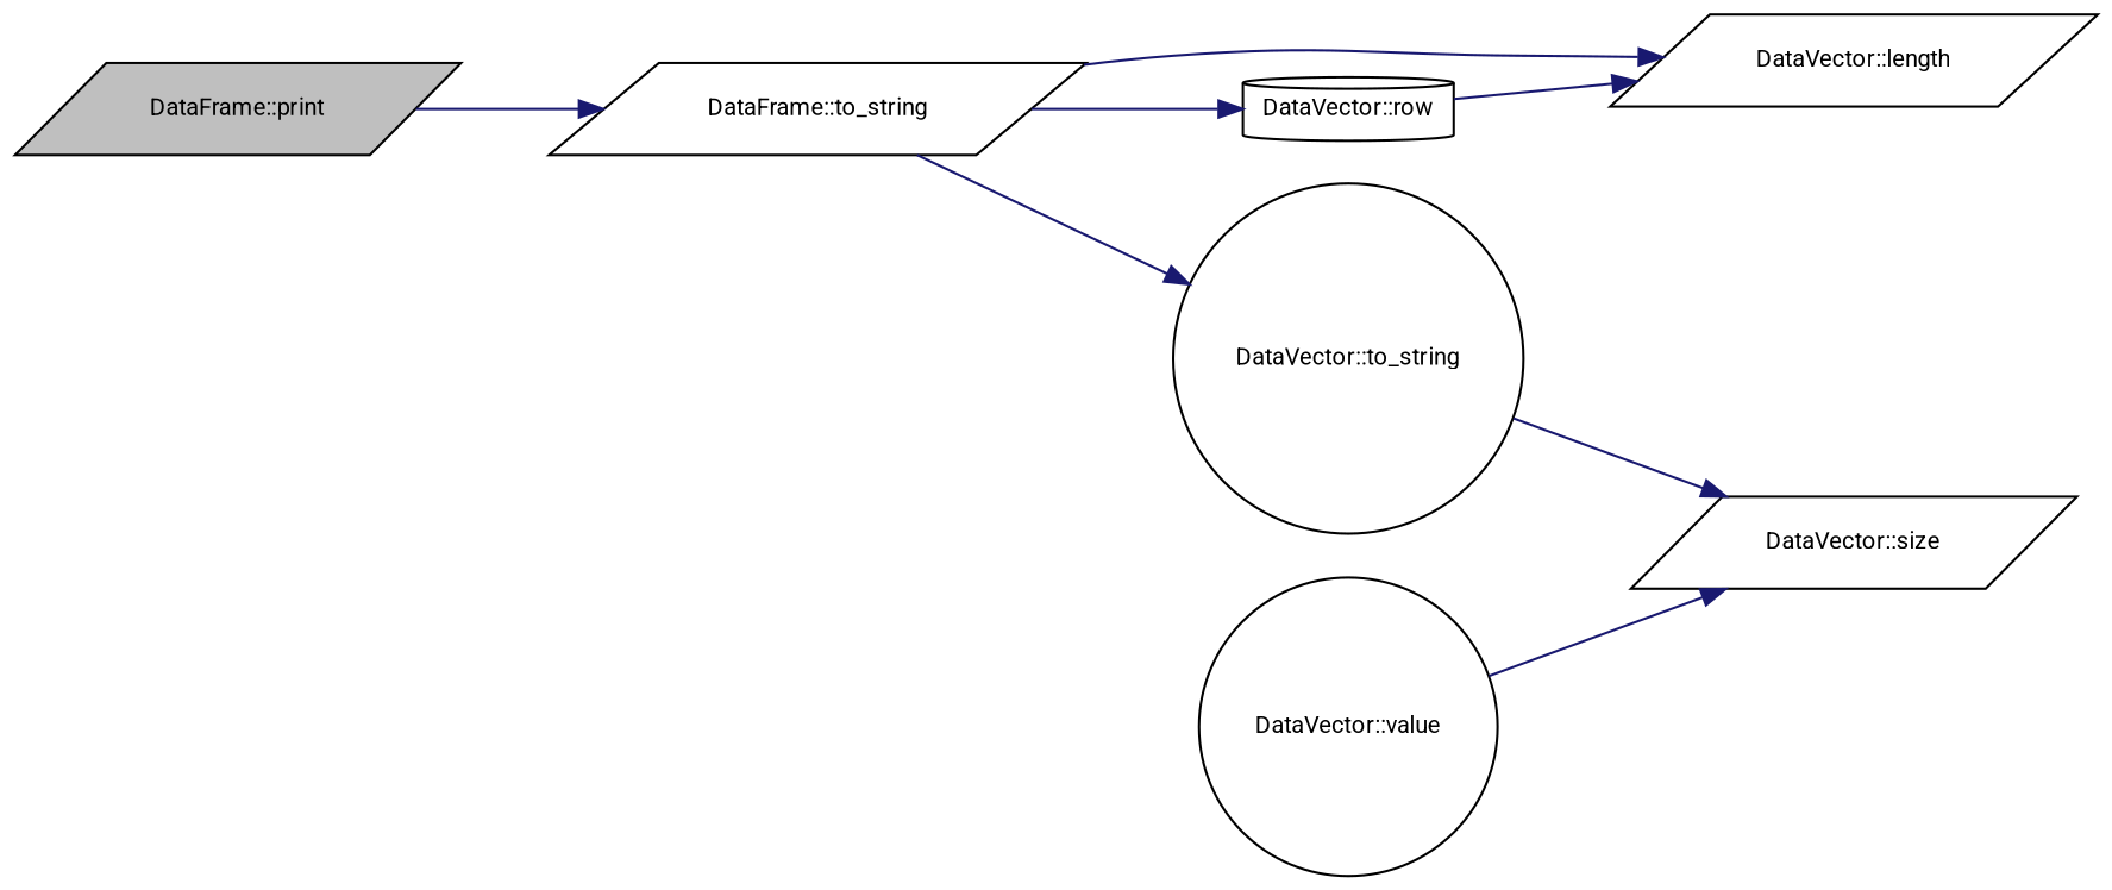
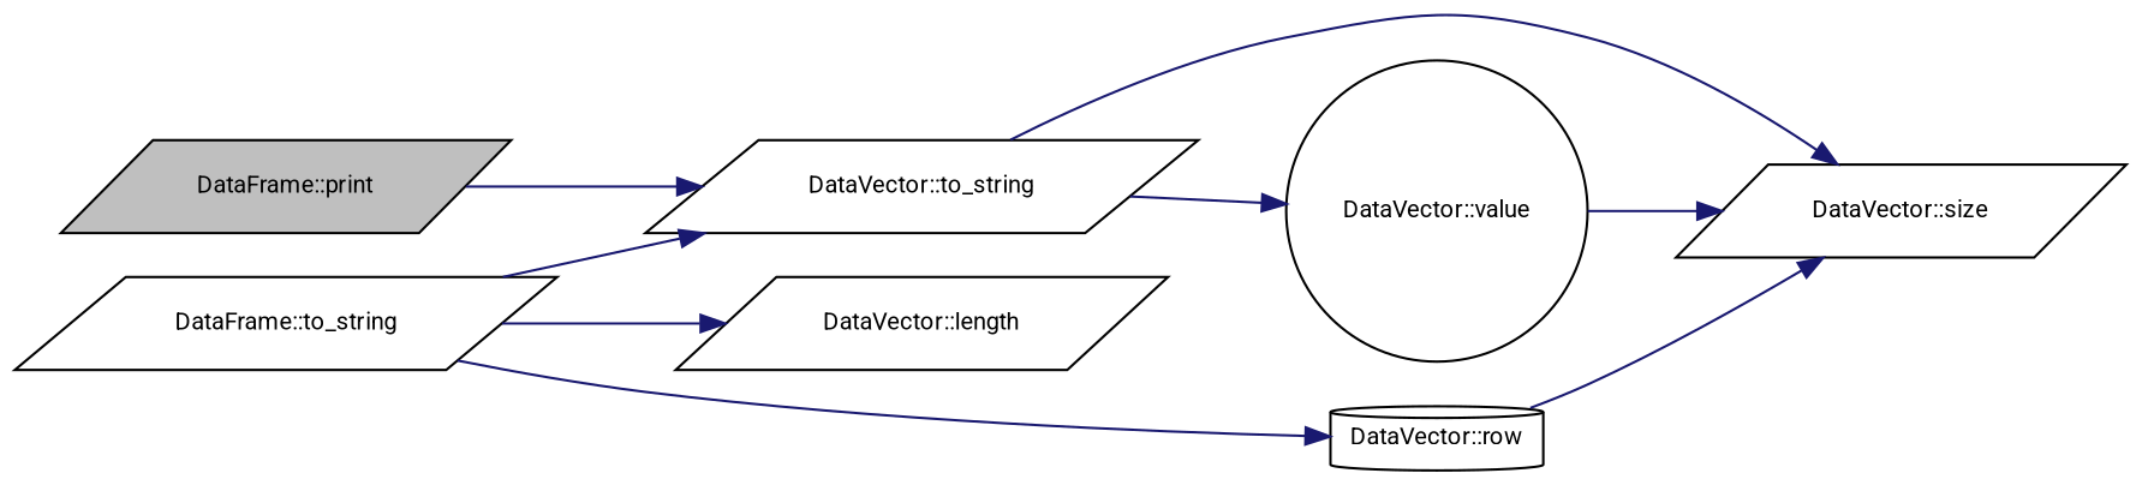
  digraph {
    fontname=Roboto
    rankdir=LR
    node [color=black fillcolor=white fontname=Roboto fontsize=10 shape=parallelogram style=filled]
    edge [color=midnightblue fontname=Roboto fontsize=10 labelfontname=Helvetica labelfontsize=10 style=solid]
    n1 [fillcolor=grey75 fontcolor=black height=0.2 label="DataFrame::print" width=0.4]
    n2 [height=0.2 label="DataFrame::to_string" width=0.4]
    n3 [height=0.2 label="DataVector::length" width=0.4]
    n4 [height=0.2 label="DataVector::row" shape=cylinder width=0.4]
-   n5 [height=0.2 label="DataVector::to_string" shape=circle width=0.4]
+   n5 [height=0.2 label="DataVector::to_string" width=0.4]
    n6 [height=0.2 label="DataVector::size" width=0.4]
    n7 [height=0.2 label="DataVector::value" shape=circle width=0.4]
-   n1 -> n2
+   n1 -> n5
    n2 -> n3
    n2 -> n4
    n2 -> n5
-   n4 -> n3
+   n4 -> n6
    n5 -> n6
+   n5 -> n7
    n7 -> n6
  }
